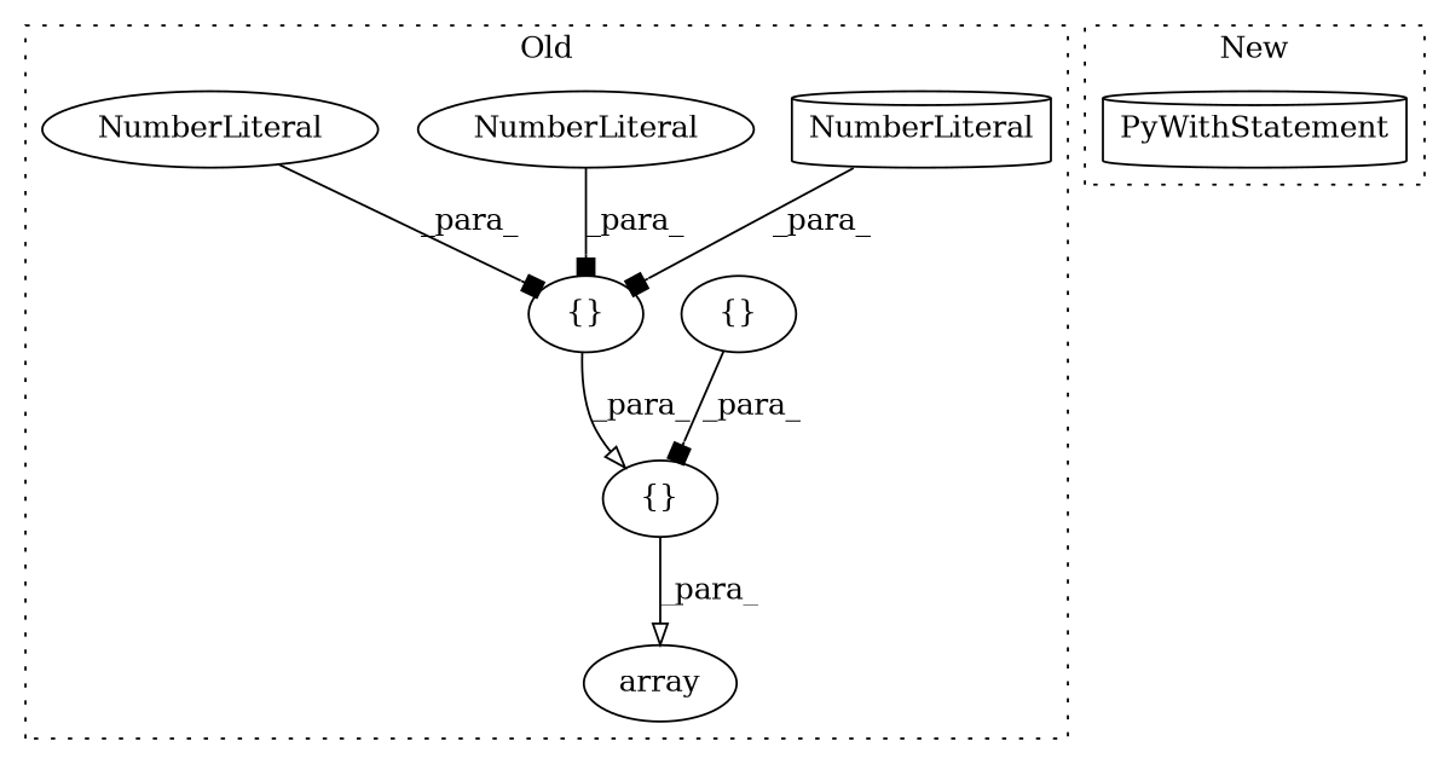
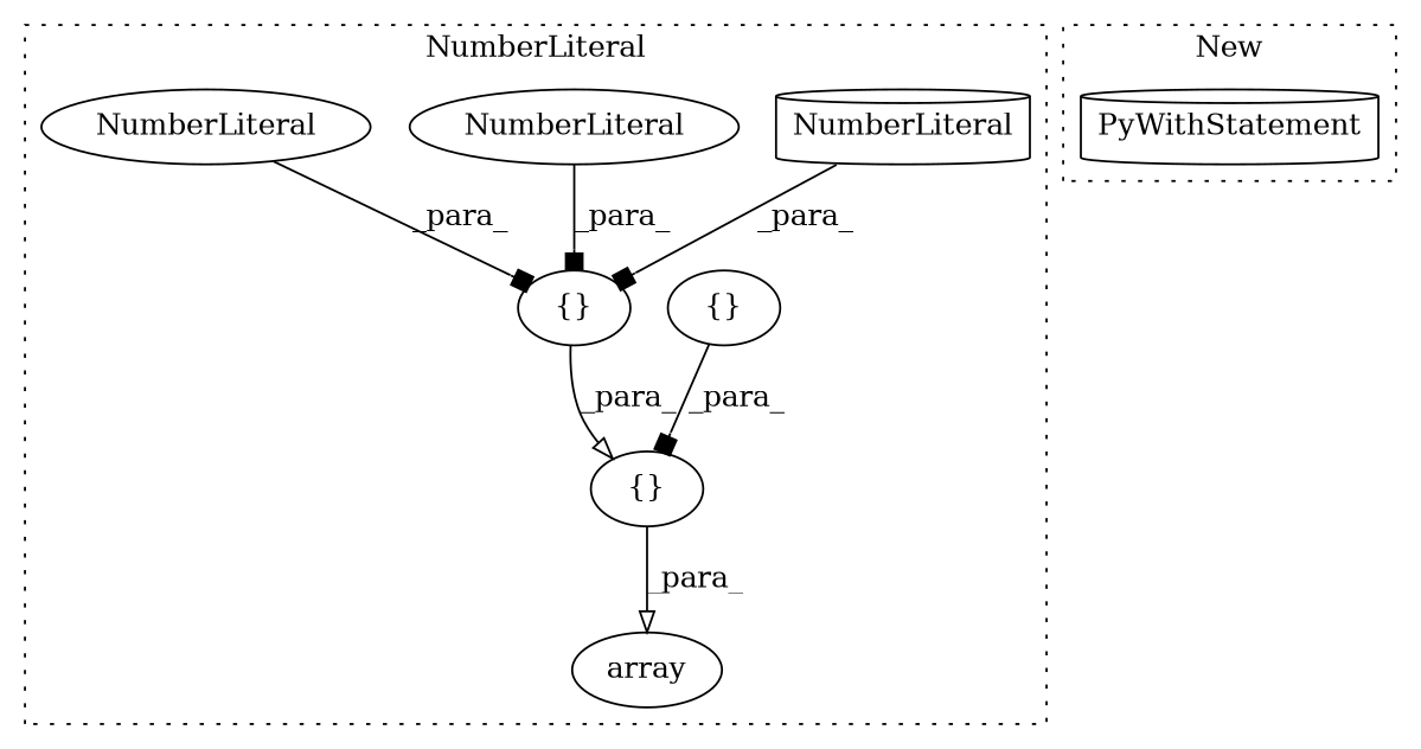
  digraph {
    node [a=4 l="1,1" shape=ellipse]
    edge [arrowhead=box]
    n1 [a=32 l="6,1" label=array s="76833,76907"]
    n2 [label="{}" s="76898,76904"]
    n3 [label="{}" s="76852,76906"]
    n4 [a=34 l=1 label=NumberLiteral s=76903 shape=cylinder]
    n5 [a=34 l=1 label=NumberLiteral s=76899]
    n6 [label="{}" s="76871,76887"]
    n7 [a=34 l=1 label=NumberLiteral s=76901]
    n8 [a=104 l="10,2" label=PyWithStatement s="76817,76852" shape=cylinder]
    subgraph cluster_1 {
-     label=Old
+     label=NumberLiteral
      style=dotted
      n1
      n2
      n3
      n4
      n5
      n6
      n7
    }
    subgraph cluster_2 {
      label=New
      style=dotted
      n8
    }
    n2 -> n3 [arrowhead=onormal label=_para_]
    n3 -> n1 [arrowhead=onormal label=_para_]
    n4 -> n2 [label=_para_]
    n5 -> n2 [label=_para_]
    n6 -> n3 [label=_para_]
    n7 -> n2 [label=_para_]
  }
